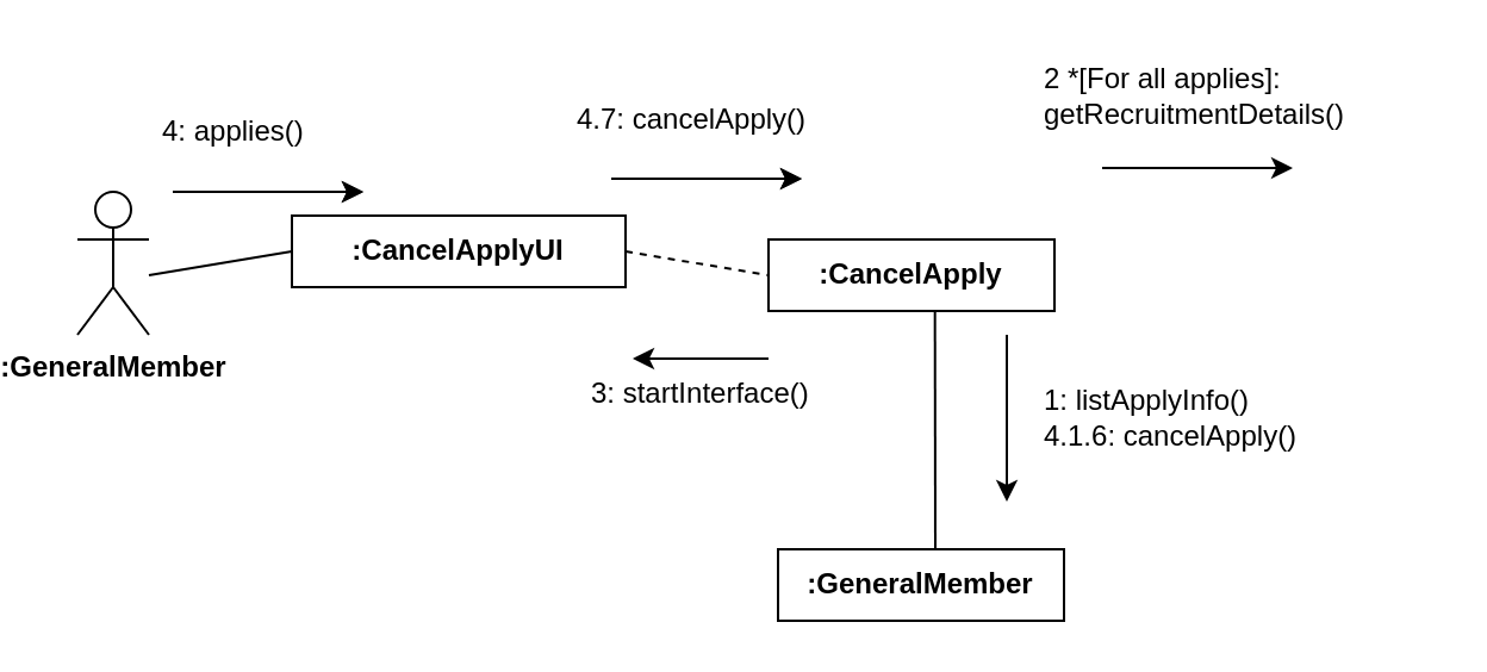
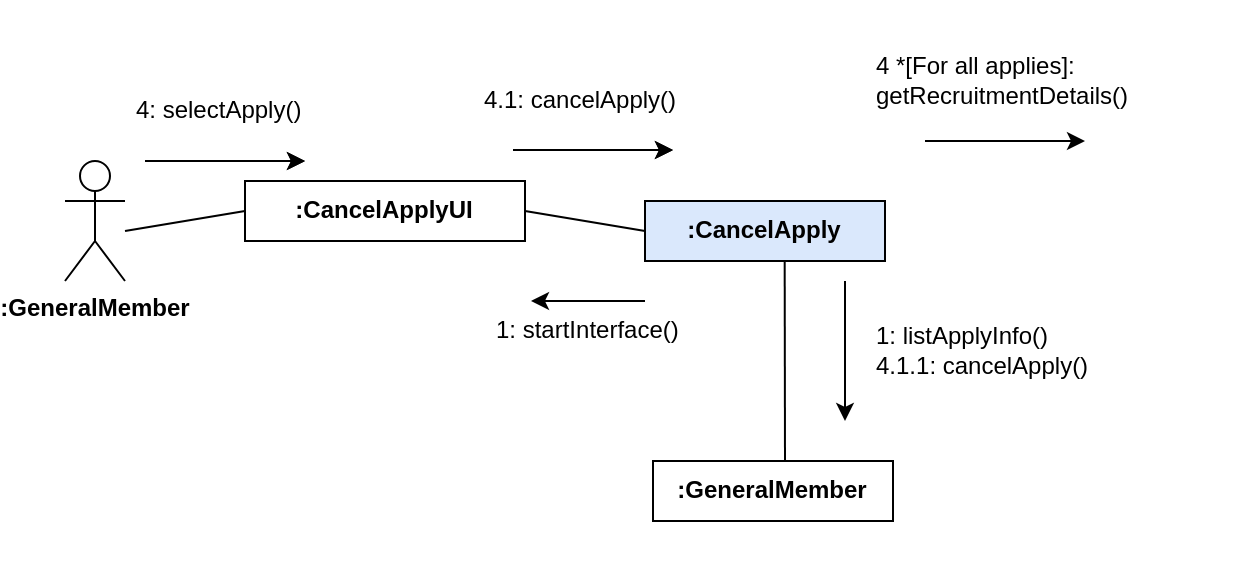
  <mxCell id="0" />
  <mxCell id="1" parent="0" />
- <mxCell id="2" value="4: applies()" style="text;strokeColor=none;fillColor=none;align=left;verticalAlign=middle;spacingLeft=4;spacingRight=4;overflow=hidden;points=[[0,0.5],[1,0.5]];portConstraint=eastwest;rotatable=0;whiteSpace=wrap;html=1;" parent="1" vertex="1"><mxGeometry x="50" y="40" width="100" height="30" as="geometry" /></mxCell>
+ <mxCell id="2" value="4: selectApply()" style="text;strokeColor=none;fillColor=none;align=left;verticalAlign=middle;spacingLeft=4;spacingRight=4;overflow=hidden;points=[[0,0.5],[1,0.5]];portConstraint=eastwest;rotatable=0;whiteSpace=wrap;html=1;" parent="1" vertex="1"><mxGeometry x="50" y="40" width="100" height="30" as="geometry" /></mxCell>
  <mxCell id="3" value="" style="endArrow=classic;html=1;rounded=0;" parent="1" edge="1"><mxGeometry width="50" height="50" relative="1" as="geometry"><mxPoint x="60" y="80" as="sourcePoint" /><mxPoint x="140" y="80" as="targetPoint" /></mxGeometry></mxCell>
- <mxCell id="4" value="4.7: cancelApply()" style="text;strokeColor=none;fillColor=none;align=left;verticalAlign=middle;spacingLeft=4;spacingRight=4;overflow=hidden;points=[[0,0.5],[1,0.5]];portConstraint=eastwest;rotatable=0;whiteSpace=wrap;html=1;" parent="1" vertex="1"><mxGeometry x="224" y="34.5" width="140" height="30" as="geometry" /></mxCell>
+ <mxCell id="4" value="4.1: cancelApply()" style="text;strokeColor=none;fillColor=none;align=left;verticalAlign=middle;spacingLeft=4;spacingRight=4;overflow=hidden;points=[[0,0.5],[1,0.5]];portConstraint=eastwest;rotatable=0;whiteSpace=wrap;html=1;" parent="1" vertex="1"><mxGeometry x="224" y="34.5" width="140" height="30" as="geometry" /></mxCell>
  <mxCell id="5" value="" style="endArrow=classic;html=1;rounded=0;" parent="1" edge="1"><mxGeometry width="50" height="50" relative="1" as="geometry"><mxPoint x="244" y="74.5" as="sourcePoint" /><mxPoint x="324" y="74.5" as="targetPoint" /></mxGeometry></mxCell>
  <mxCell id="6" value="" style="endArrow=classic;html=1;rounded=0;" parent="1" edge="1"><mxGeometry width="50" height="50" relative="1" as="geometry"><mxPoint x="60" y="80" as="sourcePoint" /><mxPoint x="140" y="80" as="targetPoint" /></mxGeometry></mxCell>
  <mxCell id="7" value="" style="endArrow=classic;html=1;rounded=0;" parent="1" edge="1"><mxGeometry width="50" height="50" relative="1" as="geometry"><mxPoint x="244" y="74.5" as="sourcePoint" /><mxPoint x="324" y="74.5" as="targetPoint" /></mxGeometry></mxCell>
  <mxCell id="8" value=":GeneralMember" style="shape=umlActor;verticalLabelPosition=bottom;verticalAlign=top;html=1;outlineConnect=0;fontStyle=1" parent="1" vertex="1"><mxGeometry x="20" y="80" width="30" height="60" as="geometry" /></mxCell>
  <mxCell id="9" value=":CancelApplyUI" style="rounded=0;whiteSpace=wrap;html=1;fontStyle=1" parent="1" vertex="1"><mxGeometry x="110" y="90" width="140" height="30" as="geometry" /></mxCell>
- <mxCell id="10" value=":CancelApply" style="rounded=0;whiteSpace=wrap;html=1;fontStyle=1" parent="1" vertex="1"><mxGeometry x="310" y="100" width="120" height="30" as="geometry" /></mxCell>
+ <mxCell id="10" value=":CancelApply" style="rounded=0;whiteSpace=wrap;html=1;fontStyle=1;fillColor=#dae8fc;" parent="1" vertex="1"><mxGeometry x="310" y="100" width="120" height="30" as="geometry" /></mxCell>
  <mxCell id="11" value="" style="endArrow=none;html=1;rounded=0;entryX=0;entryY=0.5;entryDx=0;entryDy=0;" parent="1" target="9" edge="1"><mxGeometry width="50" height="50" relative="1" as="geometry"><mxPoint x="50" y="115" as="sourcePoint" /><mxPoint x="100" y="70" as="targetPoint" /></mxGeometry></mxCell>
- <mxCell id="12" value="" style="endArrow=none;html=1;rounded=0;entryX=0;entryY=0.5;entryDx=0;entryDy=0;exitX=1;exitY=0.5;exitDx=0;exitDy=0;dashed=1;" parent="1" source="9" target="10" edge="1"><mxGeometry width="50" height="50" relative="1" as="geometry"><mxPoint x="260" y="120" as="sourcePoint" /><mxPoint x="310" y="70" as="targetPoint" /></mxGeometry></mxCell>
+ <mxCell id="12" value="" style="endArrow=none;html=1;rounded=0;entryX=0;entryY=0.5;entryDx=0;entryDy=0;exitX=1;exitY=0.5;exitDx=0;exitDy=0;" parent="1" source="9" target="10" edge="1"><mxGeometry width="50" height="50" relative="1" as="geometry"><mxPoint x="260" y="120" as="sourcePoint" /><mxPoint x="310" y="70" as="targetPoint" /></mxGeometry></mxCell>
  <mxCell id="13" value="" style="endArrow=classic;rounded=0;movable=1;resizable=1;rotatable=1;deletable=1;editable=1;locked=0;connectable=1;html=1;verticalAlign=top;" parent="1" edge="1"><mxGeometry width="50" height="50" relative="1" as="geometry"><mxPoint x="310" y="150" as="sourcePoint" /><mxPoint x="253" y="150" as="targetPoint" /></mxGeometry></mxCell>
- <mxCell id="14" value="3: startInterface()" style="text;strokeColor=none;fillColor=none;align=left;verticalAlign=middle;spacingLeft=4;spacingRight=4;overflow=hidden;points=[[0,0.5],[1,0.5]];portConstraint=eastwest;rotatable=0;whiteSpace=wrap;html=1;" parent="1" vertex="1"><mxGeometry x="230" y="150" width="110" height="30" as="geometry" /></mxCell>
+ <mxCell id="14" value="1: startInterface()" style="text;strokeColor=none;fillColor=none;align=left;verticalAlign=middle;spacingLeft=4;spacingRight=4;overflow=hidden;points=[[0,0.5],[1,0.5]];portConstraint=eastwest;rotatable=0;whiteSpace=wrap;html=1;" parent="1" vertex="1"><mxGeometry x="230" y="150" width="110" height="30" as="geometry" /></mxCell>
  <mxCell id="15" value=":GeneralMember" style="rounded=0;whiteSpace=wrap;html=1;fontStyle=1" parent="1" vertex="1"><mxGeometry x="314" y="230" width="120" height="30" as="geometry" /></mxCell>
- <mxCell id="16" value="2 *[For all applies]: getRecruitmentDetails()" style="text;strokeColor=none;fillColor=none;align=left;verticalAlign=middle;spacingLeft=4;spacingRight=4;overflow=hidden;points=[[0,0.5],[1,0.5]];portConstraint=eastwest;rotatable=0;whiteSpace=wrap;html=1;" parent="1" vertex="1"><mxGeometry x="420" y="20" width="170" height="40" as="geometry" /></mxCell>
+ <mxCell id="16" value="4 *[For all applies]: getRecruitmentDetails()" style="text;strokeColor=none;fillColor=none;align=left;verticalAlign=middle;spacingLeft=4;spacingRight=4;overflow=hidden;points=[[0,0.5],[1,0.5]];portConstraint=eastwest;rotatable=0;whiteSpace=wrap;html=1;" parent="1" vertex="1"><mxGeometry x="420" y="20" width="170" height="40" as="geometry" /></mxCell>
  <mxCell id="17" value="" style="endArrow=none;html=1;rounded=0;exitX=0.582;exitY=1.007;exitDx=0;exitDy=0;exitPerimeter=0;" parent="1" source="10" edge="1"><mxGeometry width="50" height="50" relative="1" as="geometry"><mxPoint x="350" y="150" as="sourcePoint" /><mxPoint x="380" y="230" as="targetPoint" /></mxGeometry></mxCell>
  <mxCell id="18" value="" style="endArrow=classic;html=1;rounded=0;" parent="1" edge="1"><mxGeometry width="50" height="50" relative="1" as="geometry"><mxPoint x="450" y="70" as="sourcePoint" /><mxPoint x="530" y="70" as="targetPoint" /></mxGeometry></mxCell>
  <mxCell id="19" value="" style="endArrow=classic;html=1;rounded=0;" parent="1" edge="1"><mxGeometry width="50" height="50" relative="1" as="geometry"><mxPoint x="410" y="140" as="sourcePoint" /><mxPoint x="410" y="210" as="targetPoint" /></mxGeometry></mxCell>
- <mxCell id="20" value="1: listApplyInfo()&lt;br&gt;4.1.6: cancelApply()" style="text;strokeColor=none;fillColor=none;align=left;verticalAlign=middle;spacingLeft=4;spacingRight=4;overflow=hidden;points=[[0,0.5],[1,0.5]];portConstraint=eastwest;rotatable=0;whiteSpace=wrap;html=1;" parent="1" vertex="1"><mxGeometry x="420" y="150" width="130" height="50" as="geometry" /></mxCell>
+ <mxCell id="20" value="1: listApplyInfo()&lt;br&gt;4.1.1: cancelApply()" style="text;strokeColor=none;fillColor=none;align=left;verticalAlign=middle;spacingLeft=4;spacingRight=4;overflow=hidden;points=[[0,0.5],[1,0.5]];portConstraint=eastwest;rotatable=0;whiteSpace=wrap;html=1;" parent="1" vertex="1"><mxGeometry x="420" y="150" width="130" height="50" as="geometry" /></mxCell>
